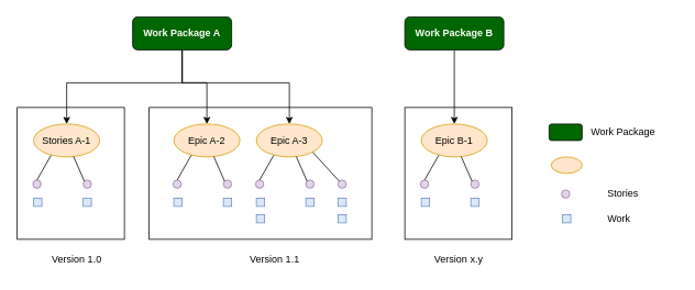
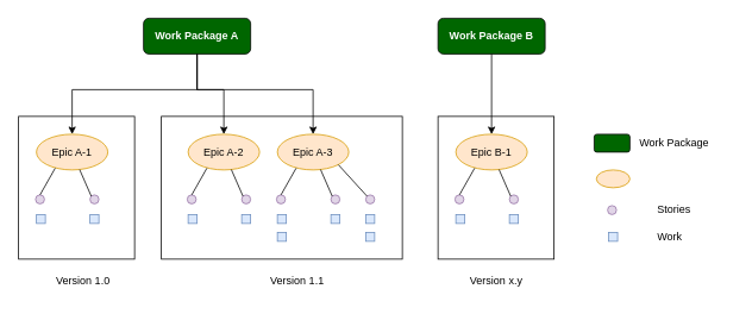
  <mxCell id="0" />
  <mxCell id="1" parent="0" />
  <mxCell id="2" value="" style="rounded=0;whiteSpace=wrap;html=1;" vertex="1" parent="1"><mxGeometry x="20" y="130" width="130" height="160" as="geometry" /></mxCell>
  <mxCell id="3" value="" style="rounded=0;whiteSpace=wrap;html=1;" vertex="1" parent="1"><mxGeometry x="180" y="130" width="270" height="160" as="geometry" /></mxCell>
  <mxCell id="4" value="&lt;b&gt;&lt;font color=&quot;#ffffff&quot;&gt;Work Package A&lt;/font&gt;&lt;/b&gt;" style="rounded=1;whiteSpace=wrap;html=1;fillColor=#006600;" vertex="1" parent="1"><mxGeometry x="160" y="20" width="120" height="40" as="geometry" /></mxCell>
- <mxCell id="5" value="Stories A-1" style="ellipse;whiteSpace=wrap;html=1;fillColor=#ffe6cc;strokeColor=#d79b00;" vertex="1" parent="1"><mxGeometry x="40" y="150" width="80" height="40" as="geometry" /></mxCell>
+ <mxCell id="5" value="Epic A-1" style="ellipse;whiteSpace=wrap;html=1;fillColor=#ffe6cc;strokeColor=#d79b00;" vertex="1" parent="1"><mxGeometry x="40" y="150" width="80" height="40" as="geometry" /></mxCell>
  <mxCell id="6" value="" style="ellipse;whiteSpace=wrap;html=1;aspect=fixed;fillColor=#e1d5e7;strokeColor=#9673a6;" vertex="1" parent="1"><mxGeometry x="39" y="218" width="10" height="10" as="geometry" /></mxCell>
  <mxCell id="7" value="" style="ellipse;whiteSpace=wrap;html=1;aspect=fixed;fillColor=#e1d5e7;strokeColor=#9673a6;" vertex="1" parent="1"><mxGeometry x="100" y="218" width="10" height="10" as="geometry" /></mxCell>
  <mxCell id="8" value="" style="rounded=0;whiteSpace=wrap;html=1;fillColor=#dae8fc;strokeColor=#6c8ebf;" vertex="1" parent="1"><mxGeometry x="40" y="240" width="10" height="10" as="geometry" /></mxCell>
  <mxCell id="9" value="" style="rounded=0;whiteSpace=wrap;html=1;fillColor=#dae8fc;strokeColor=#6c8ebf;" vertex="1" parent="1"><mxGeometry x="100" y="240" width="10" height="10" as="geometry" /></mxCell>
  <mxCell id="10" value="" style="endArrow=none;html=1;rounded=0;entryX=0.263;entryY=0.95;entryDx=0;entryDy=0;entryPerimeter=0;exitX=0.5;exitY=0;exitDx=0;exitDy=0;" edge="1" parent="1" source="6" target="5"><mxGeometry width="50" height="50" relative="1" as="geometry"><mxPoint x="390" y="300" as="sourcePoint" /><mxPoint x="280" y="240" as="targetPoint" /></mxGeometry></mxCell>
  <mxCell id="11" value="" style="endArrow=none;html=1;rounded=0;exitX=0;exitY=0;exitDx=0;exitDy=0;" edge="1" parent="1" source="7" target="5"><mxGeometry width="50" height="50" relative="1" as="geometry"><mxPoint x="100" y="220" as="sourcePoint" /><mxPoint x="71" y="198" as="targetPoint" /></mxGeometry></mxCell>
  <mxCell id="12" value="Epic A-2" style="ellipse;whiteSpace=wrap;html=1;fillColor=#ffe6cc;strokeColor=#d79b00;" vertex="1" parent="1"><mxGeometry x="210" y="150" width="80" height="40" as="geometry" /></mxCell>
  <mxCell id="13" value="" style="ellipse;whiteSpace=wrap;html=1;aspect=fixed;fillColor=#e1d5e7;strokeColor=#9673a6;" vertex="1" parent="1"><mxGeometry x="209" y="218" width="10" height="10" as="geometry" /></mxCell>
  <mxCell id="14" value="" style="ellipse;whiteSpace=wrap;html=1;aspect=fixed;fillColor=#e1d5e7;strokeColor=#9673a6;" vertex="1" parent="1"><mxGeometry x="270" y="218" width="10" height="10" as="geometry" /></mxCell>
  <mxCell id="15" value="" style="rounded=0;whiteSpace=wrap;html=1;fillColor=#dae8fc;strokeColor=#6c8ebf;" vertex="1" parent="1"><mxGeometry x="210" y="240" width="10" height="10" as="geometry" /></mxCell>
  <mxCell id="16" value="" style="rounded=0;whiteSpace=wrap;html=1;fillColor=#dae8fc;strokeColor=#6c8ebf;" vertex="1" parent="1"><mxGeometry x="270" y="240" width="10" height="10" as="geometry" /></mxCell>
  <mxCell id="17" value="" style="endArrow=none;html=1;rounded=0;entryX=0.263;entryY=0.95;entryDx=0;entryDy=0;entryPerimeter=0;exitX=0.5;exitY=0;exitDx=0;exitDy=0;" edge="1" parent="1" source="13" target="12"><mxGeometry width="50" height="50" relative="1" as="geometry"><mxPoint x="560" y="300" as="sourcePoint" /><mxPoint x="450" y="240" as="targetPoint" /></mxGeometry></mxCell>
  <mxCell id="18" value="" style="endArrow=none;html=1;rounded=0;exitX=0;exitY=0;exitDx=0;exitDy=0;" edge="1" parent="1" source="14" target="12"><mxGeometry width="50" height="50" relative="1" as="geometry"><mxPoint x="270" y="220" as="sourcePoint" /><mxPoint x="241" y="198" as="targetPoint" /></mxGeometry></mxCell>
  <mxCell id="19" value="Epic A-3" style="ellipse;whiteSpace=wrap;html=1;fillColor=#ffe6cc;strokeColor=#d79b00;" vertex="1" parent="1"><mxGeometry x="310" y="150" width="80" height="40" as="geometry" /></mxCell>
  <mxCell id="20" value="" style="ellipse;whiteSpace=wrap;html=1;aspect=fixed;fillColor=#e1d5e7;strokeColor=#9673a6;" vertex="1" parent="1"><mxGeometry x="309" y="218" width="10" height="10" as="geometry" /></mxCell>
  <mxCell id="21" value="" style="ellipse;whiteSpace=wrap;html=1;aspect=fixed;fillColor=#e1d5e7;strokeColor=#9673a6;" vertex="1" parent="1"><mxGeometry x="370" y="218" width="10" height="10" as="geometry" /></mxCell>
  <mxCell id="22" value="" style="rounded=0;whiteSpace=wrap;html=1;fillColor=#dae8fc;strokeColor=#6c8ebf;" vertex="1" parent="1"><mxGeometry x="310" y="240" width="10" height="10" as="geometry" /></mxCell>
  <mxCell id="23" value="" style="rounded=0;whiteSpace=wrap;html=1;fillColor=#dae8fc;strokeColor=#6c8ebf;" vertex="1" parent="1"><mxGeometry x="370" y="240" width="10" height="10" as="geometry" /></mxCell>
  <mxCell id="24" value="" style="endArrow=none;html=1;rounded=0;entryX=0.263;entryY=0.95;entryDx=0;entryDy=0;entryPerimeter=0;exitX=0.5;exitY=0;exitDx=0;exitDy=0;" edge="1" parent="1" source="20" target="19"><mxGeometry width="50" height="50" relative="1" as="geometry"><mxPoint x="660" y="300" as="sourcePoint" /><mxPoint x="550" y="240" as="targetPoint" /></mxGeometry></mxCell>
  <mxCell id="25" value="" style="endArrow=none;html=1;rounded=0;exitX=0;exitY=0;exitDx=0;exitDy=0;" edge="1" parent="1" source="21" target="19"><mxGeometry width="50" height="50" relative="1" as="geometry"><mxPoint x="370" y="220" as="sourcePoint" /><mxPoint x="341" y="198" as="targetPoint" /></mxGeometry></mxCell>
  <mxCell id="26" value="" style="ellipse;whiteSpace=wrap;html=1;aspect=fixed;fillColor=#e1d5e7;strokeColor=#9673a6;" vertex="1" parent="1"><mxGeometry x="409" y="218" width="10" height="10" as="geometry" /></mxCell>
  <mxCell id="27" value="" style="rounded=0;whiteSpace=wrap;html=1;fillColor=#dae8fc;strokeColor=#6c8ebf;" vertex="1" parent="1"><mxGeometry x="409" y="240" width="10" height="10" as="geometry" /></mxCell>
  <mxCell id="28" value="" style="endArrow=none;html=1;rounded=0;exitX=0;exitY=0;exitDx=0;exitDy=0;entryX=1;entryY=1;entryDx=0;entryDy=0;" edge="1" parent="1" source="26" target="19"><mxGeometry width="50" height="50" relative="1" as="geometry"><mxPoint x="381" y="229" as="sourcePoint" /><mxPoint x="368" y="200" as="targetPoint" /></mxGeometry></mxCell>
  <mxCell id="29" value="" style="rounded=0;whiteSpace=wrap;html=1;fillColor=#dae8fc;strokeColor=#6c8ebf;" vertex="1" parent="1"><mxGeometry x="409" y="260" width="10" height="10" as="geometry" /></mxCell>
  <mxCell id="30" value="" style="rounded=0;whiteSpace=wrap;html=1;fillColor=#dae8fc;strokeColor=#6c8ebf;" vertex="1" parent="1"><mxGeometry x="310" y="260" width="10" height="10" as="geometry" /></mxCell>
  <mxCell id="31" value="" style="rounded=0;whiteSpace=wrap;html=1;" vertex="1" parent="1"><mxGeometry x="490" y="130" width="130" height="160" as="geometry" /></mxCell>
  <mxCell id="32" value="Epic B-1" style="ellipse;whiteSpace=wrap;html=1;fillColor=#ffe6cc;strokeColor=#d79b00;" vertex="1" parent="1"><mxGeometry x="510" y="150" width="80" height="40" as="geometry" /></mxCell>
  <mxCell id="33" value="" style="ellipse;whiteSpace=wrap;html=1;aspect=fixed;fillColor=#e1d5e7;strokeColor=#9673a6;" vertex="1" parent="1"><mxGeometry x="509" y="218" width="10" height="10" as="geometry" /></mxCell>
  <mxCell id="34" value="" style="ellipse;whiteSpace=wrap;html=1;aspect=fixed;fillColor=#e1d5e7;strokeColor=#9673a6;" vertex="1" parent="1"><mxGeometry x="570" y="218" width="10" height="10" as="geometry" /></mxCell>
  <mxCell id="35" value="" style="rounded=0;whiteSpace=wrap;html=1;fillColor=#dae8fc;strokeColor=#6c8ebf;" vertex="1" parent="1"><mxGeometry x="510" y="240" width="10" height="10" as="geometry" /></mxCell>
  <mxCell id="36" value="" style="rounded=0;whiteSpace=wrap;html=1;fillColor=#dae8fc;strokeColor=#6c8ebf;" vertex="1" parent="1"><mxGeometry x="570" y="240" width="10" height="10" as="geometry" /></mxCell>
  <mxCell id="37" value="" style="endArrow=none;html=1;rounded=0;entryX=0.263;entryY=0.95;entryDx=0;entryDy=0;entryPerimeter=0;exitX=0.5;exitY=0;exitDx=0;exitDy=0;" edge="1" parent="1" source="33" target="32"><mxGeometry width="50" height="50" relative="1" as="geometry"><mxPoint x="860" y="300" as="sourcePoint" /><mxPoint x="750" y="240" as="targetPoint" /></mxGeometry></mxCell>
  <mxCell id="38" value="" style="endArrow=none;html=1;rounded=0;exitX=0;exitY=0;exitDx=0;exitDy=0;" edge="1" parent="1" source="34" target="32"><mxGeometry width="50" height="50" relative="1" as="geometry"><mxPoint x="570" y="220" as="sourcePoint" /><mxPoint x="541" y="198" as="targetPoint" /></mxGeometry></mxCell>
  <mxCell id="39" value="" style="endArrow=classic;html=1;rounded=0;exitX=0.5;exitY=1;exitDx=0;exitDy=0;entryX=0.5;entryY=0;entryDx=0;entryDy=0;" edge="1" parent="1" source="4" target="5"><mxGeometry width="50" height="50" relative="1" as="geometry"><mxPoint x="390" y="300" as="sourcePoint" /><mxPoint x="440" y="250" as="targetPoint" /><Array as="points"><mxPoint x="220" y="100" /><mxPoint x="80" y="100" /></Array></mxGeometry></mxCell>
  <mxCell id="40" value="" style="endArrow=classic;html=1;rounded=0;exitX=0.5;exitY=1;exitDx=0;exitDy=0;entryX=0.5;entryY=0;entryDx=0;entryDy=0;" edge="1" parent="1" source="4" target="12"><mxGeometry width="50" height="50" relative="1" as="geometry"><mxPoint x="390" y="300" as="sourcePoint" /><mxPoint x="440" y="250" as="targetPoint" /><Array as="points"><mxPoint x="220" y="100" /><mxPoint x="250" y="100" /></Array></mxGeometry></mxCell>
  <mxCell id="41" value="" style="endArrow=classic;html=1;rounded=0;exitX=0.5;exitY=1;exitDx=0;exitDy=0;entryX=0.5;entryY=0;entryDx=0;entryDy=0;" edge="1" parent="1" source="4" target="19"><mxGeometry width="50" height="50" relative="1" as="geometry"><mxPoint x="390" y="300" as="sourcePoint" /><mxPoint x="440" y="250" as="targetPoint" /><Array as="points"><mxPoint x="220" y="100" /><mxPoint x="350" y="100" /></Array></mxGeometry></mxCell>
  <mxCell id="42" value="&lt;b&gt;&lt;font color=&quot;#ffffff&quot;&gt;Work Package B&lt;br&gt;&lt;/font&gt;&lt;/b&gt;" style="rounded=1;whiteSpace=wrap;html=1;fillColor=#006600;" vertex="1" parent="1"><mxGeometry x="490" y="20" width="120" height="40" as="geometry" /></mxCell>
  <mxCell id="43" value="" style="endArrow=classic;html=1;rounded=0;exitX=0.5;exitY=1;exitDx=0;exitDy=0;" edge="1" parent="1" source="42" target="32"><mxGeometry width="50" height="50" relative="1" as="geometry"><mxPoint x="390" y="300" as="sourcePoint" /><mxPoint x="440" y="250" as="targetPoint" /></mxGeometry></mxCell>
  <mxCell id="44" value="Version 1.0" style="text;html=1;strokeColor=none;fillColor=none;align=center;verticalAlign=middle;whiteSpace=wrap;rounded=0;" vertex="1" parent="1"><mxGeometry x="55" y="300" width="75" height="30" as="geometry" /></mxCell>
  <mxCell id="45" value="Version 1.1" style="text;html=1;strokeColor=none;fillColor=none;align=center;verticalAlign=middle;whiteSpace=wrap;rounded=0;" vertex="1" parent="1"><mxGeometry x="295" y="300" width="75" height="30" as="geometry" /></mxCell>
  <mxCell id="46" value="Version x.y" style="text;html=1;strokeColor=none;fillColor=none;align=center;verticalAlign=middle;whiteSpace=wrap;rounded=0;" vertex="1" parent="1"><mxGeometry x="517.5" y="300" width="75" height="30" as="geometry" /></mxCell>
  <mxCell id="47" value="" style="rounded=0;whiteSpace=wrap;html=1;fillColor=#dae8fc;strokeColor=#6c8ebf;" vertex="1" parent="1"><mxGeometry x="681.25" y="260" width="10" height="10" as="geometry" /></mxCell>
  <mxCell id="48" value="" style="ellipse;whiteSpace=wrap;html=1;aspect=fixed;fillColor=#e1d5e7;strokeColor=#9673a6;" vertex="1" parent="1"><mxGeometry x="680" y="230" width="10" height="10" as="geometry" /></mxCell>
  <mxCell id="49" value="" style="ellipse;whiteSpace=wrap;html=1;fillColor=#ffe6cc;strokeColor=#d79b00;" vertex="1" parent="1"><mxGeometry x="667.5" y="190" width="37.5" height="20" as="geometry" /></mxCell>
  <mxCell id="50" value="&lt;b&gt;&lt;font color=&quot;#ffffff&quot;&gt;&lt;br&gt;&lt;/font&gt;&lt;/b&gt;" style="rounded=1;whiteSpace=wrap;html=1;fillColor=#006600;" vertex="1" parent="1"><mxGeometry x="665" y="150" width="40" height="20" as="geometry" /></mxCell>
  <mxCell id="51" value="Work Package" style="text;strokeColor=none;fillColor=none;align=left;verticalAlign=middle;spacingLeft=4;spacingRight=4;overflow=hidden;points=[[0,0.5],[1,0.5]];portConstraint=eastwest;rotatable=0;whiteSpace=wrap;html=1;" vertex="1" parent="1"><mxGeometry x="710" y="145" width="90" height="30" as="geometry" /></mxCell>
  <mxCell id="52" value="Stories" style="text;strokeColor=none;fillColor=none;align=left;verticalAlign=middle;spacingLeft=4;spacingRight=4;overflow=hidden;points=[[0,0.5],[1,0.5]];portConstraint=eastwest;rotatable=0;whiteSpace=wrap;html=1;" vertex="1" parent="1"><mxGeometry x="730" y="220" width="90" height="30" as="geometry" /></mxCell>
  <mxCell id="53" value="Work" style="text;strokeColor=none;fillColor=none;align=left;verticalAlign=middle;spacingLeft=4;spacingRight=4;overflow=hidden;points=[[0,0.5],[1,0.5]];portConstraint=eastwest;rotatable=0;whiteSpace=wrap;html=1;" vertex="1" parent="1"><mxGeometry x="730" y="250" width="70" height="30" as="geometry" /></mxCell>
